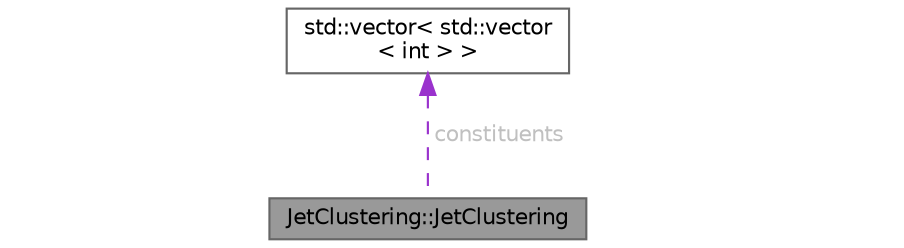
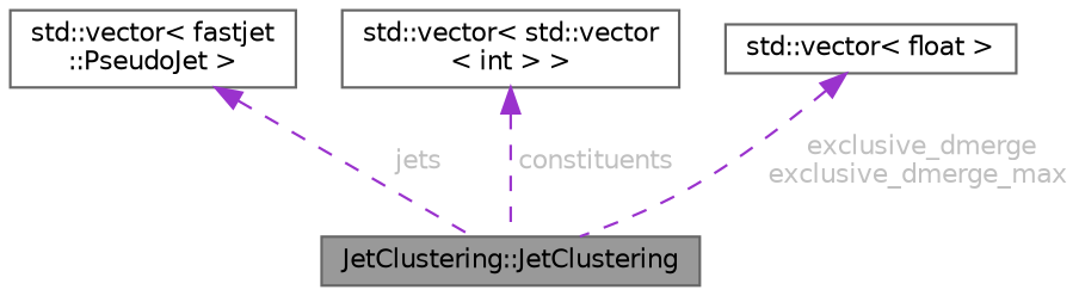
  digraph {
    rankdir=TB
    node [color=gray40 fillcolor=white fontname=Helvetica fontsize=10 shape=box style=filled]
    edge [color=darkorchid3 dir=back fontcolor=grey fontname=Helvetica fontsize=10 labelfontname=Helvetica labelfontsize=10 style=dashed]
    n1 [fillcolor=grey60 fontcolor=black height=0.2 label="JetClustering::JetClustering" width=0.4]
+   n2 [height=0.2 label="std::vector\< fastjet\l::PseudoJet \>" width=0.4]
    n3 [height=0.2 label="std::vector\< std::vector\l\< int \> \>" width=0.4]
+   n4 [height=0.2 label="std::vector\< float \>" width=0.4]
+   n2 -> n1 [label=" jets"]
    n3 -> n1 [label=" constituents"]
+   n4 -> n1 [label=" exclusive_dmerge\nexclusive_dmerge_max"]
  }
